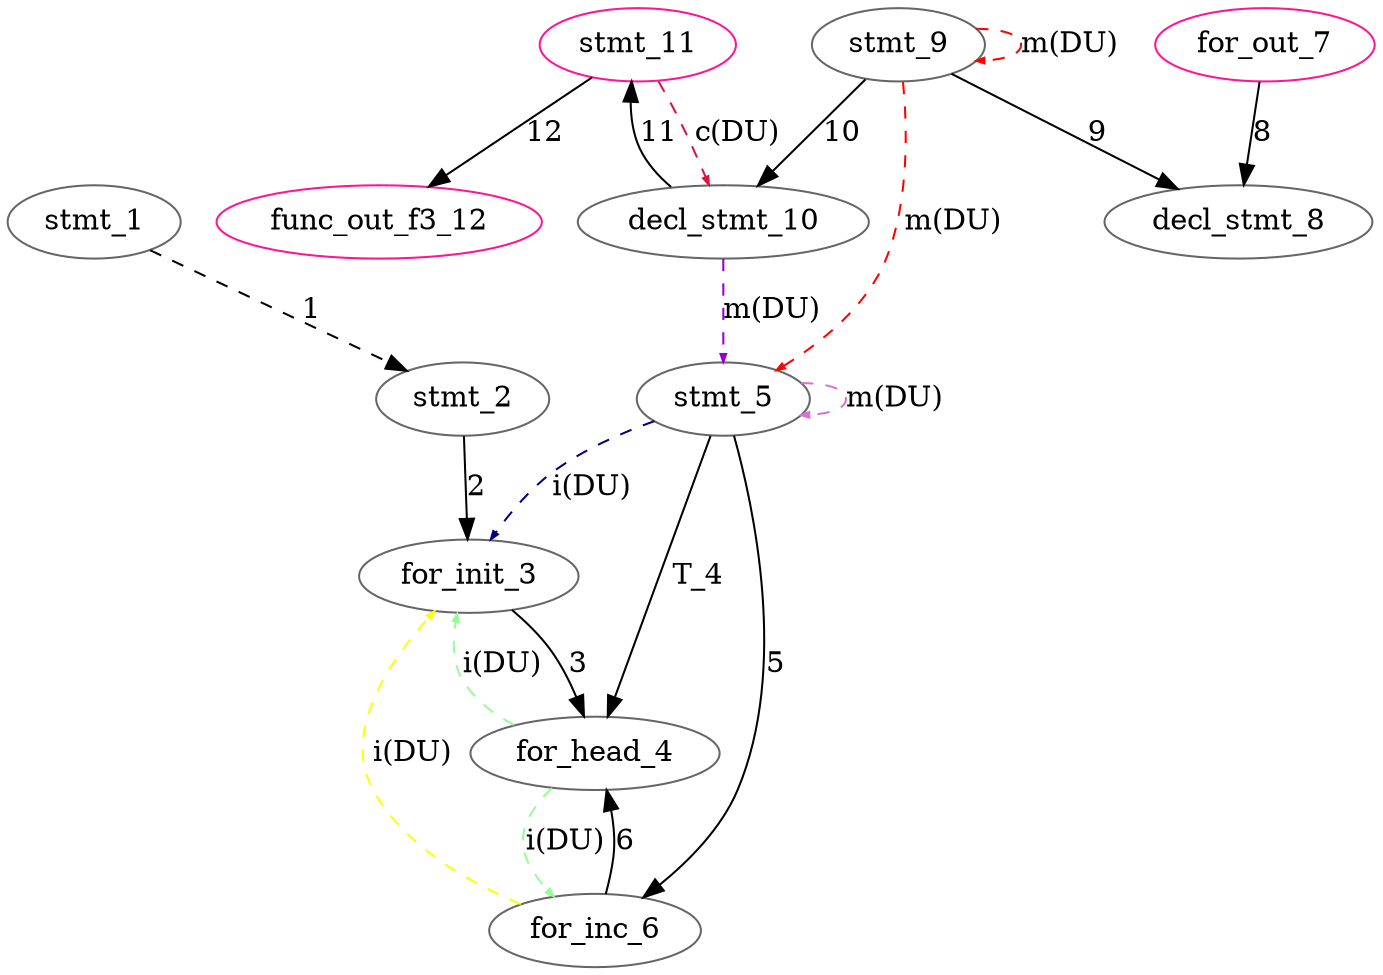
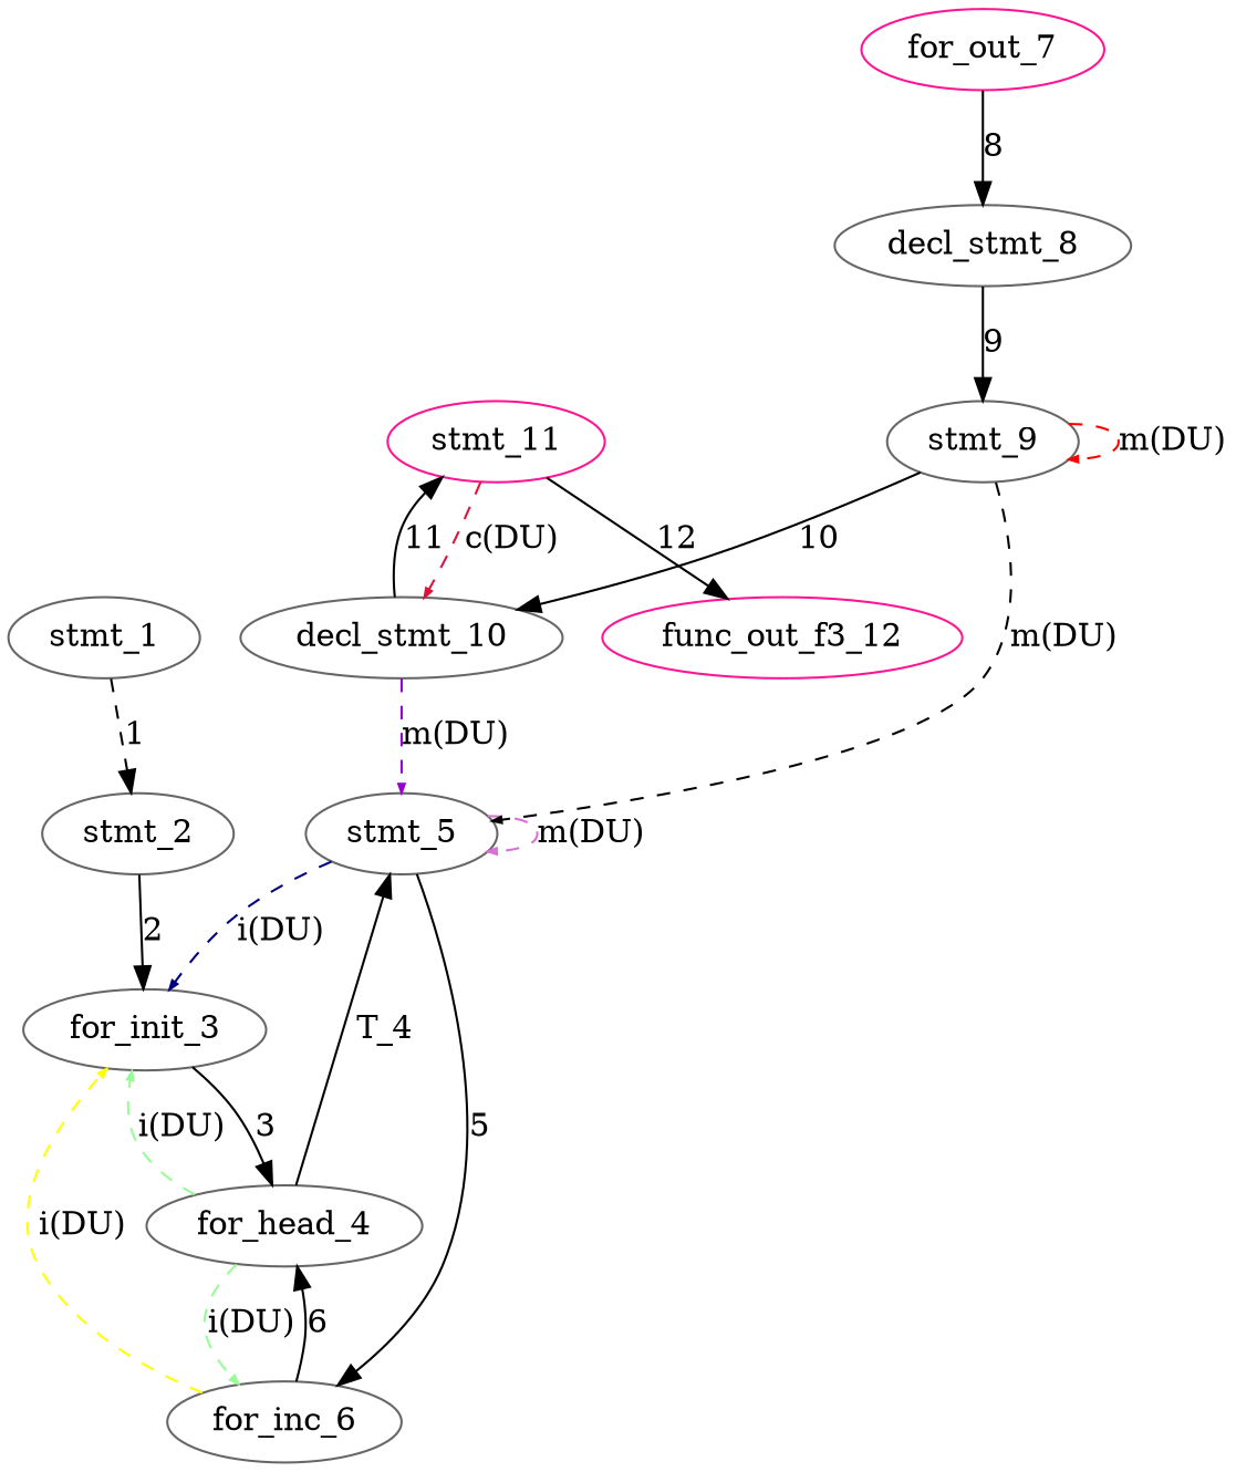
  digraph {
    node [color=gray40]
    n1 [color=deeppink label=func_out_f3_12]
    n2 [label=decl_stmt_10]
    n3 [label=stmt_5]
    n4 [color=deeppink label=stmt_11]
    n5 [label=for_init_3]
    n6 [label=for_inc_6]
    n7 [label=stmt_9]
    n8 [label=for_head_4]
    n9 [color=deeppink label=for_out_7]
    n10 [label=decl_stmt_8]
    n11 [label=stmt_2]
    n12 [label=stmt_1]
    n2 -> n3 [arrowsize=0.4 color=darkviolet label="m(DU)" style=dashed]
    n2 -> n4 [label=11]
    n3 -> n3 [arrowsize=0.4 color=orchid label="m(DU)" style=dashed]
    n3 -> n5 [arrowsize=0.4 color=navy label="i(DU)" style=dashed]
    n3 -> n6 [label=5]
    n4 -> n1 [label=12]
    n4 -> n2 [arrowsize=0.4 color=crimson label="c(DU)" style=dashed]
    n5 -> n8 [label=3]
    n6 -> n5 [arrowsize=0.4 color=yellow label="i(DU)" style=dashed]
    n6 -> n8 [label=6]
    n7 -> n2 [label=10]
-   n7 -> n3 [arrowsize=0.4 color=red label="m(DU)" style=dashed]
+   n7 -> n3 [arrowsize=0.4 color=black label="m(DU)" style=dashed]
    n7 -> n7 [arrowsize=0.4 color=red label="m(DU)" style=dashed]
-   n3 -> n8 [label=T_4]
+   n8 -> n3 [label=T_4]
    n8 -> n5 [arrowsize=0.4 color=palegreen label="i(DU)" style=dashed]
    n8 -> n6 [arrowsize=0.4 color=palegreen label="i(DU)" style=dashed]
    n9 -> n10 [label=8]
-   n7 -> n10 [label=9]
+   n10 -> n7 [label=9]
    n11 -> n5 [label=2]
    n12 -> n11 [label=1 style=dashed]
  }
